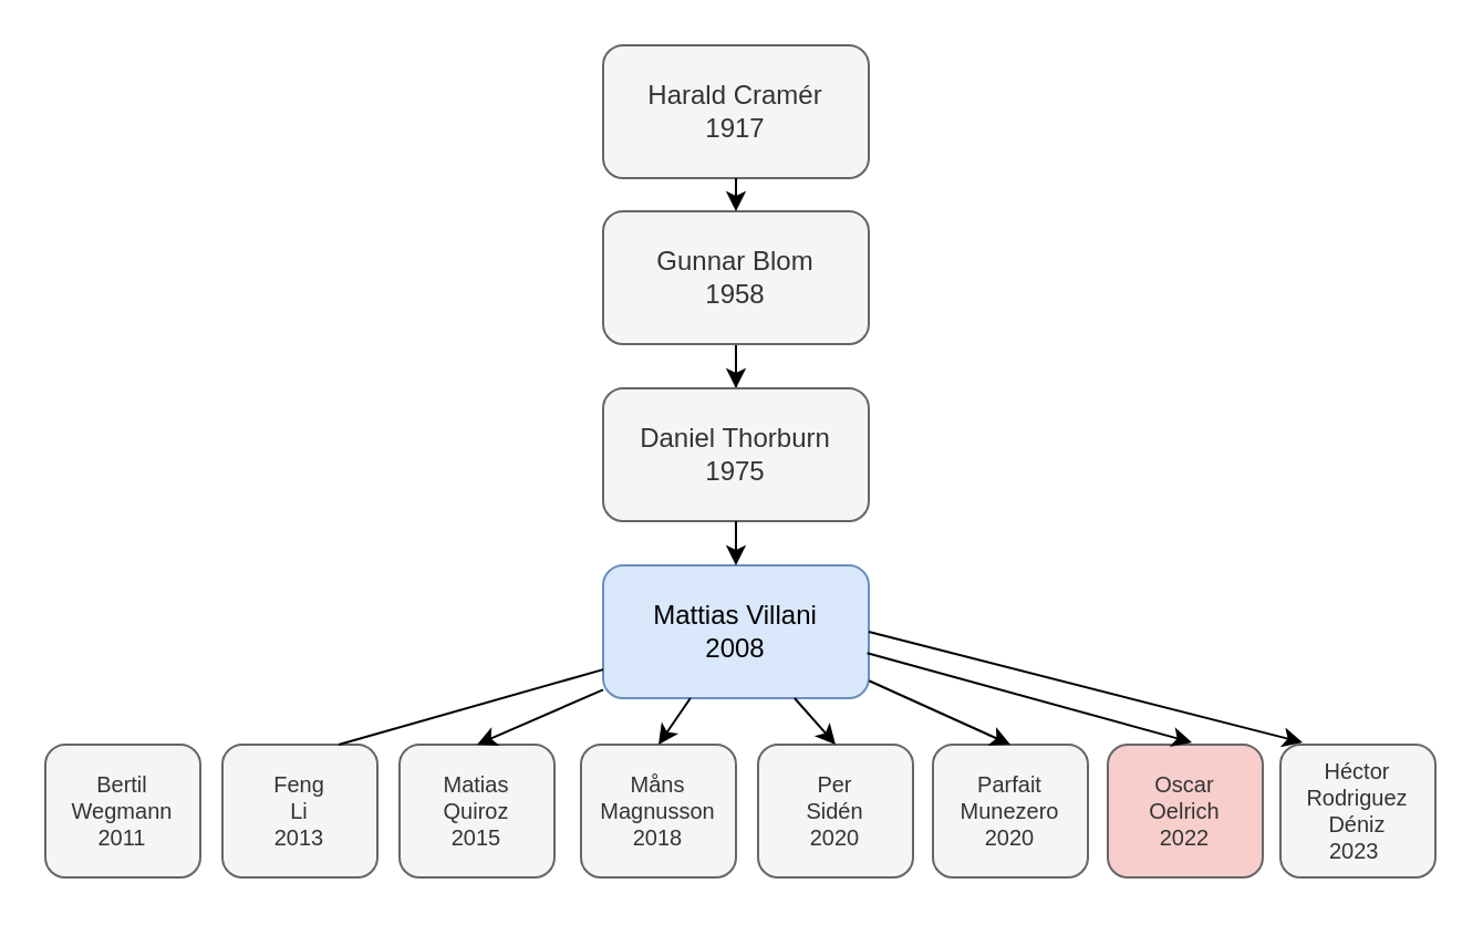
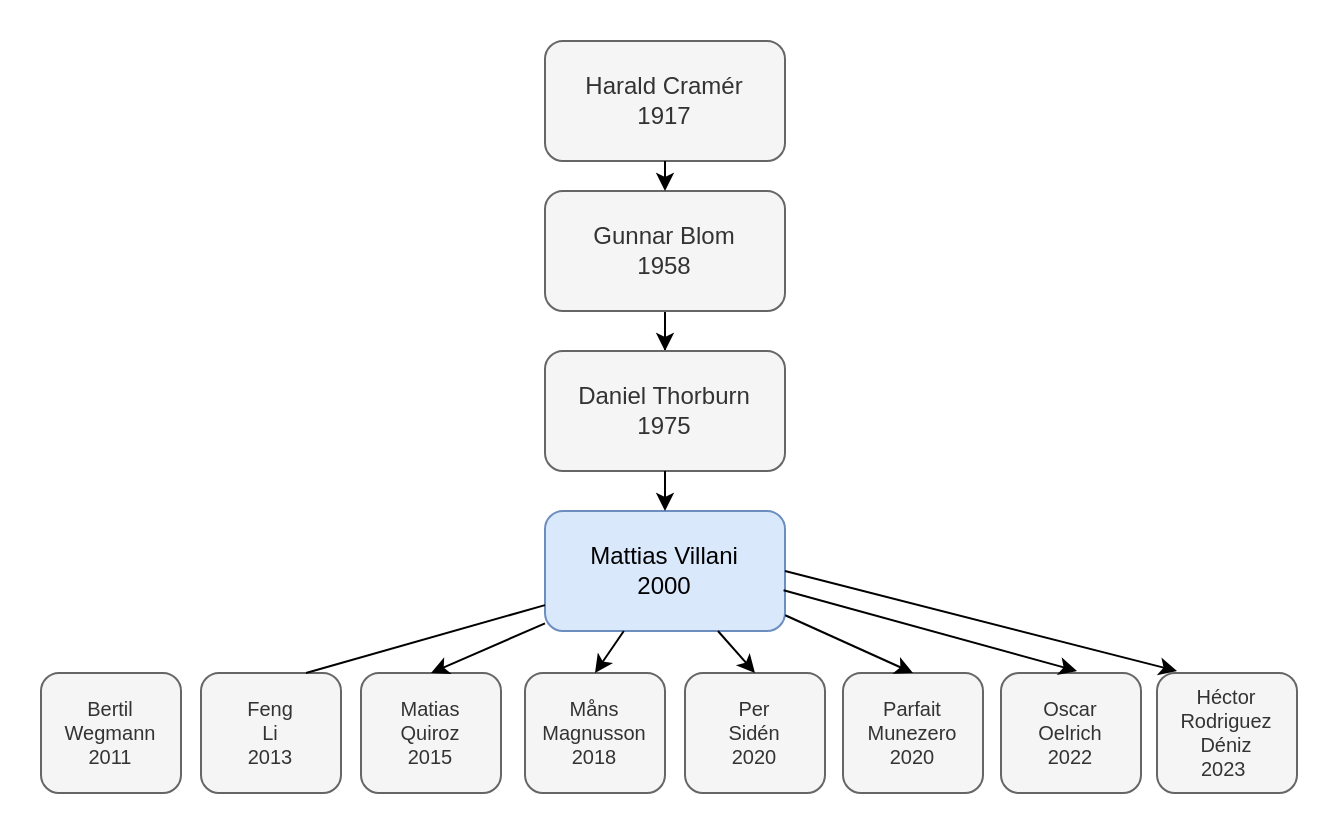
  <mxCell id="0" />
  <mxCell id="1" parent="0" />
  <mxCell id="2" value="Harald Cramér&lt;br&gt;1917" style="rounded=1;whiteSpace=wrap;html=1;fillColor=#f5f5f5;fontColor=#333333;strokeColor=#666666;glass=0;" parent="1" vertex="1"><mxGeometry x="272" y="20" width="120" height="60" as="geometry" /></mxCell>
  <mxCell id="3" style="edgeStyle=orthogonalEdgeStyle;rounded=0;orthogonalLoop=1;jettySize=auto;html=1;" parent="1" source="4" target="5" edge="1"><mxGeometry relative="1" as="geometry" /></mxCell>
  <mxCell id="4" value="Gunnar Blom&lt;br&gt;1958" style="rounded=1;whiteSpace=wrap;html=1;fillColor=#f5f5f5;fontColor=#333333;strokeColor=#666666;" parent="1" vertex="1"><mxGeometry x="272" y="95" width="120" height="60" as="geometry" /></mxCell>
  <mxCell id="5" value="Daniel Thorburn&lt;br&gt;1975" style="rounded=1;whiteSpace=wrap;html=1;fillColor=#f5f5f5;fontColor=#333333;strokeColor=#666666;" parent="1" vertex="1"><mxGeometry x="272" y="175" width="120" height="60" as="geometry" /></mxCell>
- <mxCell id="6" value="Mattias Villani&lt;br&gt;2008" style="rounded=1;whiteSpace=wrap;html=1;fillColor=#dae8fc;strokeColor=#6c8ebf;" parent="1" vertex="1"><mxGeometry x="272" y="255" width="120" height="60" as="geometry" /></mxCell>
+ <mxCell id="6" value="Mattias Villani&lt;br&gt;2000" style="rounded=1;whiteSpace=wrap;html=1;fillColor=#dae8fc;strokeColor=#6c8ebf;" parent="1" vertex="1"><mxGeometry x="272" y="255" width="120" height="60" as="geometry" /></mxCell>
  <mxCell id="7" value="" style="endArrow=classic;html=1;rounded=0;exitX=0.5;exitY=1;exitDx=0;exitDy=0;entryX=0.5;entryY=0;entryDx=0;entryDy=0;" parent="1" source="5" target="6" edge="1"><mxGeometry width="50" height="50" relative="1" as="geometry"><mxPoint x="332" y="265" as="sourcePoint" /><mxPoint x="382" y="215" as="targetPoint" /></mxGeometry></mxCell>
  <mxCell id="8" value="" style="endArrow=classic;html=1;rounded=0;exitX=0.5;exitY=1;exitDx=0;exitDy=0;" parent="1" source="2" target="4" edge="1"><mxGeometry width="50" height="50" relative="1" as="geometry"><mxPoint x="342" y="245" as="sourcePoint" /><mxPoint x="342" y="265" as="targetPoint" /></mxGeometry></mxCell>
  <mxCell id="9" value="Bertil &lt;br&gt;Wegmann&lt;br&gt;2011" style="rounded=1;whiteSpace=wrap;html=1;fillColor=#f5f5f5;fontColor=#333333;strokeColor=#666666;fontSize=10;" parent="1" vertex="1"><mxGeometry x="20" y="336" width="70" height="60" as="geometry" /></mxCell>
  <mxCell id="10" value="Feng &lt;br&gt;Li&lt;br&gt;2013" style="rounded=1;whiteSpace=wrap;html=1;fillColor=#f5f5f5;fontColor=#333333;strokeColor=#666666;fontSize=10;" parent="1" vertex="1"><mxGeometry x="100" y="336" width="70" height="60" as="geometry" /></mxCell>
  <mxCell id="11" value="Matias &lt;br&gt;Quiroz&lt;br&gt;2015" style="rounded=1;whiteSpace=wrap;html=1;fillColor=#f5f5f5;fontColor=#333333;strokeColor=#666666;fontSize=10;" parent="1" vertex="1"><mxGeometry x="180" y="336" width="70" height="60" as="geometry" /></mxCell>
  <mxCell id="12" value="Måns &lt;br&gt;Magnusson&lt;br&gt;2018" style="rounded=1;whiteSpace=wrap;html=1;fillColor=#f5f5f5;fontColor=#333333;strokeColor=#666666;fontSize=10;" parent="1" vertex="1"><mxGeometry x="262" y="336" width="70" height="60" as="geometry" /></mxCell>
  <mxCell id="13" value="Per &lt;br&gt;Sidén&lt;br&gt;2020" style="rounded=1;whiteSpace=wrap;html=1;fillColor=#f5f5f5;fontColor=#333333;strokeColor=#666666;fontSize=10;" parent="1" vertex="1"><mxGeometry x="342" y="336" width="70" height="60" as="geometry" /></mxCell>
  <mxCell id="14" value="Parfait &lt;br&gt;Munezero&lt;br&gt;2020" style="rounded=1;whiteSpace=wrap;html=1;fillColor=#f5f5f5;fontColor=#333333;strokeColor=#666666;fontSize=10;" parent="1" vertex="1"><mxGeometry x="421" y="336" width="70" height="60" as="geometry" /></mxCell>
  <mxCell id="15" value="" style="endArrow=none;html=1;rounded=0;entryX=0.75;entryY=0;entryDx=0;entryDy=0;" parent="1" source="6" target="10" edge="1"><mxGeometry width="50" height="50" relative="1" as="geometry"><mxPoint x="282" y="306.811" as="sourcePoint" /><mxPoint x="88" y="345" as="targetPoint" /></mxGeometry></mxCell>
  <mxCell id="16" value="" style="endArrow=classic;html=1;rounded=0;entryX=0.5;entryY=0;entryDx=0;entryDy=0;" parent="1" source="6" target="11" edge="1"><mxGeometry width="50" height="50" relative="1" as="geometry"><mxPoint x="292" y="316.811" as="sourcePoint" /><mxPoint x="98" y="355" as="targetPoint" /></mxGeometry></mxCell>
  <mxCell id="17" value="" style="endArrow=classic;html=1;rounded=0;entryX=0.5;entryY=0;entryDx=0;entryDy=0;" parent="1" source="6" target="12" edge="1"><mxGeometry width="50" height="50" relative="1" as="geometry"><mxPoint x="302" y="326.811" as="sourcePoint" /><mxPoint x="108" y="365" as="targetPoint" /></mxGeometry></mxCell>
  <mxCell id="18" value="" style="endArrow=classic;html=1;rounded=0;entryX=0.5;entryY=0;entryDx=0;entryDy=0;" parent="1" source="6" target="13" edge="1"><mxGeometry width="50" height="50" relative="1" as="geometry"><mxPoint x="312" y="336.811" as="sourcePoint" /><mxPoint x="118" y="375" as="targetPoint" /></mxGeometry></mxCell>
- <mxCell id="19" value="Oscar &lt;br&gt;Oelrich&lt;br&gt;2022" style="rounded=1;whiteSpace=wrap;html=1;fillColor=#f8cecc;fontColor=#333333;strokeColor=#666666;fontSize=10;" parent="1" vertex="1"><mxGeometry x="500" y="336" width="70" height="60" as="geometry" /></mxCell>
+ <mxCell id="19" value="Oscar &lt;br&gt;Oelrich&lt;br&gt;2022" style="rounded=1;whiteSpace=wrap;html=1;fillColor=#f5f5f5;fontColor=#333333;strokeColor=#666666;fontSize=10;" parent="1" vertex="1"><mxGeometry x="500" y="336" width="70" height="60" as="geometry" /></mxCell>
  <mxCell id="20" value="Héctor &lt;br&gt;Rodriguez&lt;br&gt;Déniz&lt;br&gt;2023&amp;nbsp;" style="rounded=1;whiteSpace=wrap;html=1;fillColor=#f5f5f5;fontColor=#333333;strokeColor=#666666;fontSize=10;" parent="1" vertex="1"><mxGeometry x="578" y="336" width="70" height="60" as="geometry" /></mxCell>
  <mxCell id="21" value="" style="endArrow=classic;html=1;rounded=0;exitX=0.994;exitY=0.661;exitDx=0;exitDy=0;exitPerimeter=0;" parent="1" edge="1"><mxGeometry width="50" height="50" relative="1" as="geometry"><mxPoint x="391.28" y="294.66" as="sourcePoint" /><mxPoint x="538" y="335" as="targetPoint" /></mxGeometry></mxCell>
  <mxCell id="22" value="" style="endArrow=classic;html=1;rounded=0;entryX=0.5;entryY=0;entryDx=0;entryDy=0;exitX=1.001;exitY=0.869;exitDx=0;exitDy=0;exitPerimeter=0;" parent="1" source="6" target="14" edge="1"><mxGeometry width="50" height="50" relative="1" as="geometry"><mxPoint x="388" y="315" as="sourcePoint" /><mxPoint x="438" y="335" as="targetPoint" /></mxGeometry></mxCell>
  <mxCell id="23" value="" style="endArrow=classic;html=1;rounded=0;exitX=1;exitY=0.5;exitDx=0;exitDy=0;" parent="1" source="6" edge="1"><mxGeometry width="50" height="50" relative="1" as="geometry"><mxPoint x="392" y="274.66" as="sourcePoint" /><mxPoint x="588" y="335" as="targetPoint" /></mxGeometry></mxCell>
